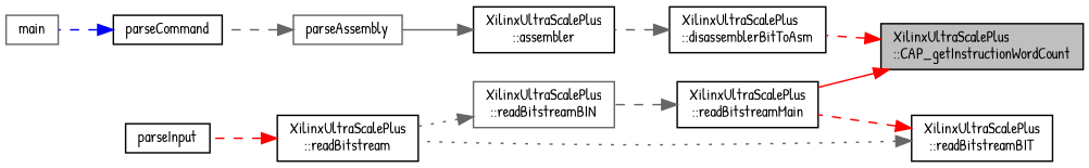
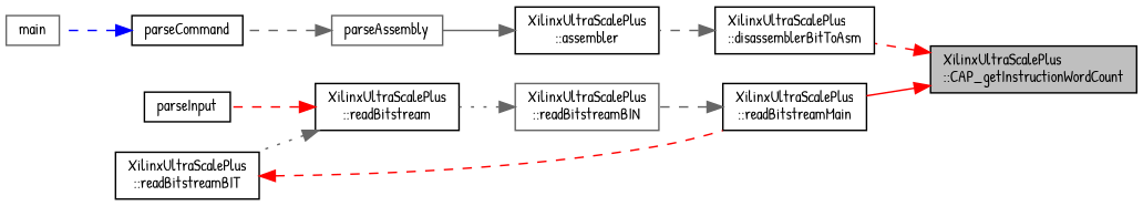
  digraph {
    fontname="Patrick Hand"
    rankdir=RL
    node [color=black fillcolor=white fontname="Patrick Hand" fontsize=10 shape=record style=filled]
    edge [color=gray40 dir=back fontname="Patrick Hand" fontsize=10 labelfontname=Helvetica labelfontsize=10 style=dashed]
    n1 [fillcolor=grey75 fontcolor=black height=0.2 label="XilinxUltraScalePlus\l::CAP_getInstructionWordCount" width=0.4]
    n2 [height=0.2 label="XilinxUltraScalePlus\l::disassemblerBitToAsm" width=0.4]
    n3 [height=0.2 label="XilinxUltraScalePlus\l::readBitstreamMain" width=0.4]
    n4 [height=0.2 label="XilinxUltraScalePlus\l::assembler" width=0.4]
    n5 [color=gray40 height=0.2 label="XilinxUltraScalePlus\l::readBitstreamBIN" width=0.4]
    n6 [color=gray40 height=0.2 label=parseAssembly width=0.4]
    n7 [height=0.2 label=parseCommand width=0.4]
    n8 [color=gray40 height=0.2 label=main width=0.4]
    n9 [height=0.2 label="XilinxUltraScalePlus\l::readBitstream" width=0.4]
    n10 [height=0.2 label="XilinxUltraScalePlus\l::readBitstreamBIT" width=0.4]
    n11 [height=0.2 label=parseInput width=0.4]
    n1 -> n2 [color=red]
    n1 -> n3 [color=red style=solid]
    n2 -> n4
    n3 -> n5
    n4 -> n6 [style=solid]
    n5 -> n9 [style=dotted]
    n6 -> n7
    n7 -> n8 [color=blue]
    n9 -> n11 [color=red]
    n10 -> n3 [color=red]
-   n10 -> n9 [style=dotted]
+   n9 -> n10 [style=dotted]
  }
